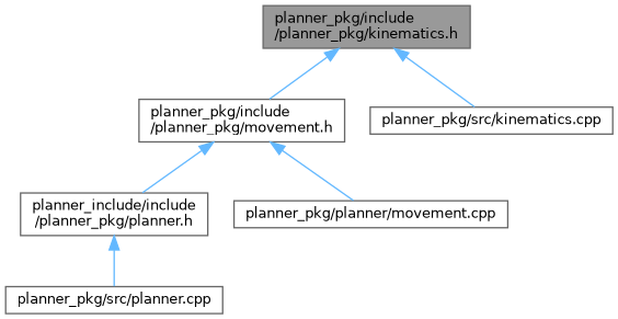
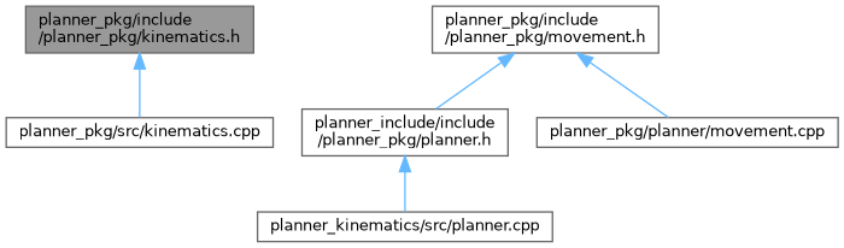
  digraph {
    node [color=grey40 fillcolor=white fontname=Helvetica fontsize=10 shape=box style=filled]
    edge [color=steelblue1 dir=back fontname=Helvetica fontsize=10 labelfontname=Helvetica labelfontsize=10 style=solid]
    n1 [color=gray40 fillcolor=grey60 fontcolor=black height=0.2 label="planner_pkg/include\l/planner_pkg/kinematics.h" width=0.4]
    n2 [height=0.2 label="planner_pkg/include\l/planner_pkg/movement.h" width=0.4]
    n3 [height=0.2 label="planner_pkg/src/kinematics.cpp" width=0.4]
    n4 [height=0.2 label="planner_include/include\l/planner_pkg/planner.h" width=0.4]
    n5 [height=0.2 label="planner_pkg/planner/movement.cpp" width=0.4]
-   n6 [height=0.2 label="planner_pkg/src/planner.cpp" width=0.4]
-   n1 -> n2
+   n6 [height=0.2 label="planner_kinematics/src/planner.cpp" width=0.4]
    n1 -> n3
    n2 -> n4
    n2 -> n5
    n4 -> n6
  }
